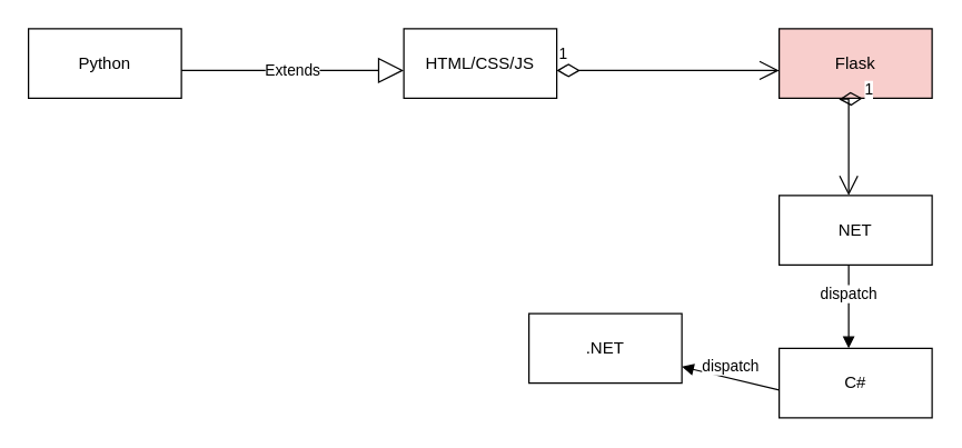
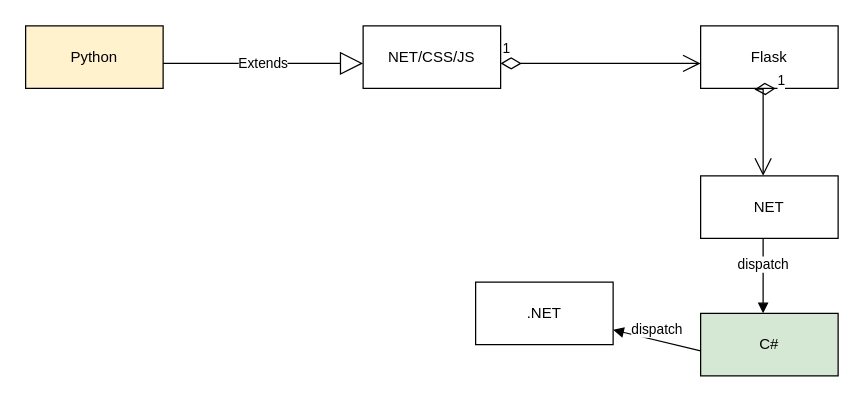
  <mxCell id="0" />
  <mxCell id="1" parent="0" />
- <mxCell id="2" value="Python" style="html=1;whiteSpace=wrap;" vertex="1" parent="1"><mxGeometry x="20" y="20" width="110" height="50" as="geometry" /></mxCell>
+ <mxCell id="2" value="Python" style="html=1;whiteSpace=wrap;fillColor=#fff2cc;" vertex="1" parent="1"><mxGeometry x="20" y="20" width="110" height="50" as="geometry" /></mxCell>
  <mxCell id="3" value="Extends" style="endArrow=block;endSize=16;endFill=0;html=1;rounded=0;" edge="1" parent="1"><mxGeometry width="160" relative="1" as="geometry"><mxPoint x="130" y="50" as="sourcePoint" /><mxPoint x="290" y="50" as="targetPoint" /></mxGeometry></mxCell>
- <mxCell id="4" value="HTML/CSS/JS" style="html=1;whiteSpace=wrap;" vertex="1" parent="1"><mxGeometry x="290" y="20" width="110" height="50" as="geometry" /></mxCell>
+ <mxCell id="4" value="NET/CSS/JS" style="html=1;whiteSpace=wrap;" vertex="1" parent="1"><mxGeometry x="290" y="20" width="110" height="50" as="geometry" /></mxCell>
  <mxCell id="5" value="1" style="endArrow=open;html=1;endSize=12;startArrow=diamondThin;startSize=14;startFill=0;edgeStyle=orthogonalEdgeStyle;align=left;verticalAlign=bottom;rounded=0;" edge="1" parent="1"><mxGeometry x="-1" y="3" relative="1" as="geometry"><mxPoint x="400" y="50" as="sourcePoint" /><mxPoint x="560" y="50" as="targetPoint" /></mxGeometry></mxCell>
- <mxCell id="6" value="Flask" style="html=1;whiteSpace=wrap;fillColor=#f8cecc;" vertex="1" parent="1"><mxGeometry x="560" y="20" width="110" height="50" as="geometry" /></mxCell>
+ <mxCell id="6" value="Flask" style="html=1;whiteSpace=wrap;" vertex="1" parent="1"><mxGeometry x="560" y="20" width="110" height="50" as="geometry" /></mxCell>
  <mxCell id="7" value="1" style="endArrow=open;html=1;endSize=12;startArrow=diamondThin;startSize=14;startFill=0;edgeStyle=orthogonalEdgeStyle;align=left;verticalAlign=bottom;rounded=0;" edge="1" parent="1"><mxGeometry x="-1" y="3" relative="1" as="geometry"><mxPoint x="620" y="70" as="sourcePoint" /><mxPoint x="610" y="140" as="targetPoint" /></mxGeometry></mxCell>
  <mxCell id="8" value="NET" style="html=1;whiteSpace=wrap;" vertex="1" parent="1"><mxGeometry x="560" y="140" width="110" height="50" as="geometry" /></mxCell>
  <mxCell id="9" value="dispatch" style="html=1;verticalAlign=bottom;endArrow=block;curved=0;rounded=0;" edge="1" parent="1"><mxGeometry width="80" relative="1" as="geometry"><mxPoint x="610" y="190" as="sourcePoint" /><mxPoint x="610" y="250" as="targetPoint" /></mxGeometry></mxCell>
- <mxCell id="10" value="C#" style="html=1;whiteSpace=wrap;" vertex="1" parent="1"><mxGeometry x="560" y="250" width="110" height="50" as="geometry" /></mxCell>
+ <mxCell id="10" value="C#" style="html=1;whiteSpace=wrap;fillColor=#d5e8d4;" vertex="1" parent="1"><mxGeometry x="560" y="250" width="110" height="50" as="geometry" /></mxCell>
  <mxCell id="11" value=".NET" style="html=1;whiteSpace=wrap;" vertex="1" parent="1"><mxGeometry x="380" y="225" width="110" height="50" as="geometry" /></mxCell>
  <mxCell id="12" value="dispatch" style="html=1;verticalAlign=bottom;endArrow=block;curved=0;rounded=0;" edge="1" parent="1" target="11"><mxGeometry width="80" relative="1" as="geometry"><mxPoint x="560" y="280" as="sourcePoint" /><mxPoint x="640" y="280" as="targetPoint" /></mxGeometry></mxCell>
